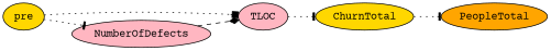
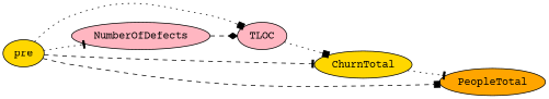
  digraph {
    fontname="Courier Prime"
    rankdir=LR
    node [fillcolor=gold fontname="Courier Prime" style=filled]
    edge [arrowhead=tee fontname="Courier Prime" style=dotted]
    ChurnTotal
    PeopleTotal [fillcolor=orange]
    TLOC [fillcolor=lightpink]
    pre
    NumberOfDefects [fillcolor=lightpink]
    ChurnTotal -> PeopleTotal
-   TLOC -> ChurnTotal
+   TLOC -> ChurnTotal [arrowhead=box]
+   pre -> ChurnTotal [style=dashed]
+   pre -> PeopleTotal [arrowhead=box style=dashed]
    pre -> TLOC [arrowhead=box]
    pre -> NumberOfDefects
    NumberOfDefects -> TLOC [arrowhead=diamond style=dashed]
  }
